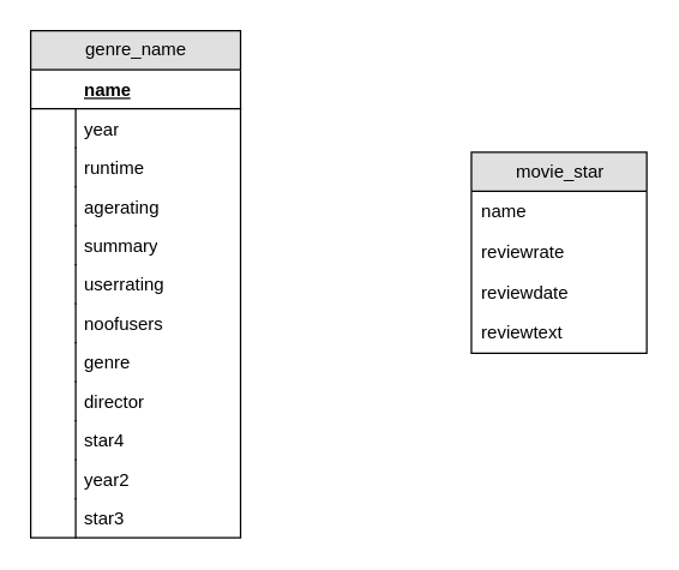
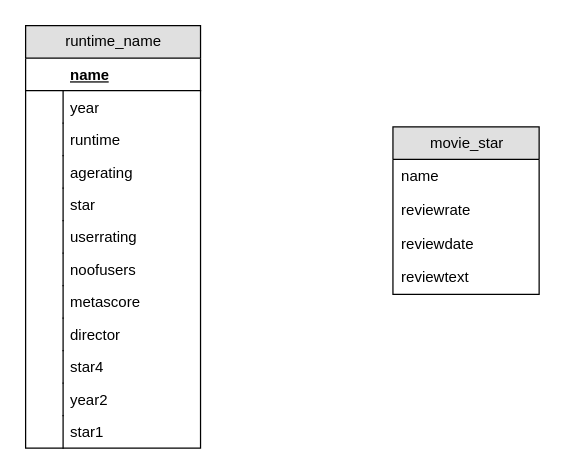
  <mxCell id="0" />
  <mxCell id="1" parent="0" />
- <mxCell id="2" value="genre_name" style="swimlane;html=1;fontStyle=0;childLayout=stackLayout;horizontal=1;startSize=26;fillColor=#e0e0e0;horizontalStack=0;resizeParent=1;resizeLast=0;collapsible=1;marginBottom=0;swimlaneFillColor=#ffffff;" parent="1" vertex="1"><mxGeometry x="20" y="20" width="140" height="338" as="geometry" /></mxCell>
+ <mxCell id="2" value="runtime_name" style="swimlane;html=1;fontStyle=0;childLayout=stackLayout;horizontal=1;startSize=26;fillColor=#e0e0e0;horizontalStack=0;resizeParent=1;resizeLast=0;collapsible=1;marginBottom=0;swimlaneFillColor=#ffffff;" parent="1" vertex="1"><mxGeometry x="20" y="20" width="140" height="338" as="geometry" /></mxCell>
  <mxCell id="3" value="name" style="shape=partialRectangle;top=0;left=0;right=0;bottom=1;html=1;align=left;verticalAlign=top;fillColor=none;spacingLeft=34;spacingRight=4;whiteSpace=wrap;overflow=hidden;rotatable=0;points=[[0,0.5],[1,0.5]];portConstraint=eastwest;dropTarget=0;fontStyle=5" parent="2" vertex="1"><mxGeometry y="26" width="140" height="26" as="geometry" /></mxCell>
  <mxCell id="4" value="year" style="shape=partialRectangle;top=0;left=0;right=0;bottom=0;html=1;align=left;verticalAlign=top;fillColor=none;spacingLeft=34;spacingRight=4;whiteSpace=wrap;overflow=hidden;rotatable=0;points=[[0,0.5],[1,0.5]];portConstraint=eastwest;dropTarget=0;" parent="2" vertex="1"><mxGeometry y="52" width="140" height="26" as="geometry" /></mxCell>
  <mxCell id="5" value="" style="shape=partialRectangle;top=0;left=0;bottom=0;html=1;fillColor=none;align=left;verticalAlign=top;spacingLeft=4;spacingRight=4;whiteSpace=wrap;overflow=hidden;rotatable=0;points=[];portConstraint=eastwest;part=1;" parent="4" vertex="1" connectable="0"><mxGeometry width="30" height="26" as="geometry" /></mxCell>
  <mxCell id="6" value="runtime" style="shape=partialRectangle;top=0;left=0;right=0;bottom=0;html=1;align=left;verticalAlign=top;fillColor=none;spacingLeft=34;spacingRight=4;whiteSpace=wrap;overflow=hidden;rotatable=0;points=[[0,0.5],[1,0.5]];portConstraint=eastwest;dropTarget=0;" parent="2" vertex="1"><mxGeometry y="78" width="140" height="26" as="geometry" /></mxCell>
  <mxCell id="7" value="" style="shape=partialRectangle;top=0;left=0;bottom=0;html=1;fillColor=none;align=left;verticalAlign=top;spacingLeft=4;spacingRight=4;whiteSpace=wrap;overflow=hidden;rotatable=0;points=[];portConstraint=eastwest;part=1;" parent="6" vertex="1" connectable="0"><mxGeometry width="30" height="26" as="geometry" /></mxCell>
  <mxCell id="8" value="agerating" style="shape=partialRectangle;top=0;left=0;right=0;bottom=0;html=1;align=left;verticalAlign=top;fillColor=none;spacingLeft=34;spacingRight=4;whiteSpace=wrap;overflow=hidden;rotatable=0;points=[[0,0.5],[1,0.5]];portConstraint=eastwest;dropTarget=0;" parent="2" vertex="1"><mxGeometry y="104" width="140" height="26" as="geometry" /></mxCell>
  <mxCell id="9" value="" style="shape=partialRectangle;top=0;left=0;bottom=0;html=1;fillColor=none;align=left;verticalAlign=top;spacingLeft=4;spacingRight=4;whiteSpace=wrap;overflow=hidden;rotatable=0;points=[];portConstraint=eastwest;part=1;" parent="8" vertex="1" connectable="0"><mxGeometry width="30" height="26" as="geometry" /></mxCell>
- <mxCell id="10" value="summary" style="shape=partialRectangle;top=0;left=0;right=0;bottom=0;html=1;align=left;verticalAlign=top;fillColor=none;spacingLeft=34;spacingRight=4;whiteSpace=wrap;overflow=hidden;rotatable=0;points=[[0,0.5],[1,0.5]];portConstraint=eastwest;dropTarget=0;" vertex="1" parent="2"><mxGeometry y="130" width="140" height="26" as="geometry" /></mxCell>
+ <mxCell id="10" value="star" style="shape=partialRectangle;top=0;left=0;right=0;bottom=0;html=1;align=left;verticalAlign=top;fillColor=none;spacingLeft=34;spacingRight=4;whiteSpace=wrap;overflow=hidden;rotatable=0;points=[[0,0.5],[1,0.5]];portConstraint=eastwest;dropTarget=0;" vertex="1" parent="2"><mxGeometry y="130" width="140" height="26" as="geometry" /></mxCell>
  <mxCell id="11" value="" style="shape=partialRectangle;top=0;left=0;bottom=0;html=1;fillColor=none;align=left;verticalAlign=top;spacingLeft=4;spacingRight=4;whiteSpace=wrap;overflow=hidden;rotatable=0;points=[];portConstraint=eastwest;part=1;" vertex="1" connectable="0" parent="10"><mxGeometry width="30" height="26" as="geometry" /></mxCell>
  <mxCell id="12" value="userrating" style="shape=partialRectangle;top=0;left=0;right=0;bottom=0;html=1;align=left;verticalAlign=top;fillColor=none;spacingLeft=34;spacingRight=4;whiteSpace=wrap;overflow=hidden;rotatable=0;points=[[0,0.5],[1,0.5]];portConstraint=eastwest;dropTarget=0;" vertex="1" parent="2"><mxGeometry y="156" width="140" height="26" as="geometry" /></mxCell>
  <mxCell id="13" value="" style="shape=partialRectangle;top=0;left=0;bottom=0;html=1;fillColor=none;align=left;verticalAlign=top;spacingLeft=4;spacingRight=4;whiteSpace=wrap;overflow=hidden;rotatable=0;points=[];portConstraint=eastwest;part=1;" vertex="1" connectable="0" parent="12"><mxGeometry width="30" height="26" as="geometry" /></mxCell>
  <mxCell id="14" value="noofusers" style="shape=partialRectangle;top=0;left=0;right=0;bottom=0;html=1;align=left;verticalAlign=top;fillColor=none;spacingLeft=34;spacingRight=4;whiteSpace=wrap;overflow=hidden;rotatable=0;points=[[0,0.5],[1,0.5]];portConstraint=eastwest;dropTarget=0;" vertex="1" parent="2"><mxGeometry y="182" width="140" height="26" as="geometry" /></mxCell>
  <mxCell id="15" value="" style="shape=partialRectangle;top=0;left=0;bottom=0;html=1;fillColor=none;align=left;verticalAlign=top;spacingLeft=4;spacingRight=4;whiteSpace=wrap;overflow=hidden;rotatable=0;points=[];portConstraint=eastwest;part=1;" vertex="1" connectable="0" parent="14"><mxGeometry width="30" height="26" as="geometry" /></mxCell>
- <mxCell id="16" value="genre" style="shape=partialRectangle;top=0;left=0;right=0;bottom=0;html=1;align=left;verticalAlign=top;fillColor=none;spacingLeft=34;spacingRight=4;whiteSpace=wrap;overflow=hidden;rotatable=0;points=[[0,0.5],[1,0.5]];portConstraint=eastwest;dropTarget=0;" vertex="1" parent="2"><mxGeometry y="208" width="140" height="26" as="geometry" /></mxCell>
+ <mxCell id="16" value="metascore" style="shape=partialRectangle;top=0;left=0;right=0;bottom=0;html=1;align=left;verticalAlign=top;fillColor=none;spacingLeft=34;spacingRight=4;whiteSpace=wrap;overflow=hidden;rotatable=0;points=[[0,0.5],[1,0.5]];portConstraint=eastwest;dropTarget=0;" vertex="1" parent="2"><mxGeometry y="208" width="140" height="26" as="geometry" /></mxCell>
  <mxCell id="17" value="" style="shape=partialRectangle;top=0;left=0;bottom=0;html=1;fillColor=none;align=left;verticalAlign=top;spacingLeft=4;spacingRight=4;whiteSpace=wrap;overflow=hidden;rotatable=0;points=[];portConstraint=eastwest;part=1;" vertex="1" connectable="0" parent="16"><mxGeometry width="30" height="26" as="geometry" /></mxCell>
  <mxCell id="18" value="director" style="shape=partialRectangle;top=0;left=0;right=0;bottom=0;html=1;align=left;verticalAlign=top;fillColor=none;spacingLeft=34;spacingRight=4;whiteSpace=wrap;overflow=hidden;rotatable=0;points=[[0,0.5],[1,0.5]];portConstraint=eastwest;dropTarget=0;" vertex="1" parent="2"><mxGeometry y="234" width="140" height="26" as="geometry" /></mxCell>
  <mxCell id="19" value="" style="shape=partialRectangle;top=0;left=0;bottom=0;html=1;fillColor=none;align=left;verticalAlign=top;spacingLeft=4;spacingRight=4;whiteSpace=wrap;overflow=hidden;rotatable=0;points=[];portConstraint=eastwest;part=1;" vertex="1" connectable="0" parent="18"><mxGeometry width="30" height="26" as="geometry" /></mxCell>
  <mxCell id="20" value="star4" style="shape=partialRectangle;top=0;left=0;right=0;bottom=0;html=1;align=left;verticalAlign=top;fillColor=none;spacingLeft=34;spacingRight=4;whiteSpace=wrap;overflow=hidden;rotatable=0;points=[[0,0.5],[1,0.5]];portConstraint=eastwest;dropTarget=0;" vertex="1" parent="2"><mxGeometry y="260" width="140" height="26" as="geometry" /></mxCell>
  <mxCell id="21" value="" style="shape=partialRectangle;top=0;left=0;bottom=0;html=1;fillColor=none;align=left;verticalAlign=top;spacingLeft=4;spacingRight=4;whiteSpace=wrap;overflow=hidden;rotatable=0;points=[];portConstraint=eastwest;part=1;" vertex="1" connectable="0" parent="20"><mxGeometry width="30" height="26" as="geometry" /></mxCell>
  <mxCell id="22" value="year2" style="shape=partialRectangle;top=0;left=0;right=0;bottom=0;html=1;align=left;verticalAlign=top;fillColor=none;spacingLeft=34;spacingRight=4;whiteSpace=wrap;overflow=hidden;rotatable=0;points=[[0,0.5],[1,0.5]];portConstraint=eastwest;dropTarget=0;" vertex="1" parent="2"><mxGeometry y="286" width="140" height="26" as="geometry" /></mxCell>
  <mxCell id="23" value="" style="shape=partialRectangle;top=0;left=0;bottom=0;html=1;fillColor=none;align=left;verticalAlign=top;spacingLeft=4;spacingRight=4;whiteSpace=wrap;overflow=hidden;rotatable=0;points=[];portConstraint=eastwest;part=1;" vertex="1" connectable="0" parent="22"><mxGeometry width="30" height="26" as="geometry" /></mxCell>
- <mxCell id="24" value="star3" style="shape=partialRectangle;top=0;left=0;right=0;bottom=0;html=1;align=left;verticalAlign=top;fillColor=none;spacingLeft=34;spacingRight=4;whiteSpace=wrap;overflow=hidden;rotatable=0;points=[[0,0.5],[1,0.5]];portConstraint=eastwest;dropTarget=0;" vertex="1" parent="2"><mxGeometry y="312" width="140" height="26" as="geometry" /></mxCell>
+ <mxCell id="24" value="star1" style="shape=partialRectangle;top=0;left=0;right=0;bottom=0;html=1;align=left;verticalAlign=top;fillColor=none;spacingLeft=34;spacingRight=4;whiteSpace=wrap;overflow=hidden;rotatable=0;points=[[0,0.5],[1,0.5]];portConstraint=eastwest;dropTarget=0;" vertex="1" parent="2"><mxGeometry y="312" width="140" height="26" as="geometry" /></mxCell>
  <mxCell id="25" value="" style="shape=partialRectangle;top=0;left=0;bottom=0;html=1;fillColor=none;align=left;verticalAlign=top;spacingLeft=4;spacingRight=4;whiteSpace=wrap;overflow=hidden;rotatable=0;points=[];portConstraint=eastwest;part=1;" vertex="1" connectable="0" parent="24"><mxGeometry width="30" height="26" as="geometry" /></mxCell>
  <mxCell id="26" value="movie_star" style="swimlane;html=1;fontStyle=0;childLayout=stackLayout;horizontal=1;startSize=26;fillColor=#e0e0e0;horizontalStack=0;resizeParent=1;resizeLast=0;collapsible=1;marginBottom=0;swimlaneFillColor=#ffffff;" parent="1" vertex="1"><mxGeometry x="314" y="101" width="117" height="134" as="geometry" /></mxCell>
  <mxCell id="27" value="name" style="rounded=0;whiteSpace=wrap;html=1;align=left;strokeColor=default;opacity=0;spacingLeft=5;" vertex="1" parent="26"><mxGeometry y="26" width="117" height="27" as="geometry" /></mxCell>
  <mxCell id="28" value="reviewrate" style="rounded=0;whiteSpace=wrap;html=1;align=left;strokeColor=default;opacity=0;spacingLeft=5;" vertex="1" parent="26"><mxGeometry y="53" width="117" height="27" as="geometry" /></mxCell>
  <mxCell id="29" value="reviewdate" style="rounded=0;whiteSpace=wrap;html=1;align=left;strokeColor=default;opacity=0;spacingLeft=5;" vertex="1" parent="26"><mxGeometry y="80" width="117" height="27" as="geometry" /></mxCell>
  <mxCell id="30" value="reviewtext" style="rounded=0;whiteSpace=wrap;html=1;align=left;strokeColor=default;opacity=0;spacingLeft=5;" vertex="1" parent="26"><mxGeometry y="107" width="117" height="27" as="geometry" /></mxCell>
